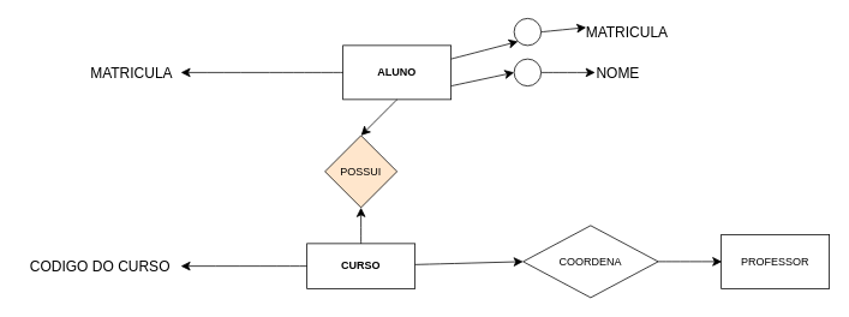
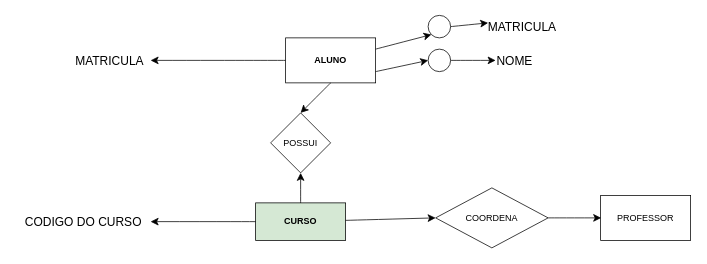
  <mxCell id="0" />
  <mxCell id="1" parent="0" />
  <mxCell id="2" value="&lt;font style=&quot;vertical-align: inherit;&quot; dir=&quot;auto&quot;&gt;&lt;font style=&quot;vertical-align: inherit;&quot; dir=&quot;auto&quot;&gt;ALUNO&lt;/font&gt;&lt;/font&gt;" style="rounded=0;whiteSpace=wrap;html=1;fontStyle=1" parent="1" vertex="1"><mxGeometry x="380" y="50" width="120" height="60" as="geometry" /></mxCell>
- <mxCell id="3" value="&lt;font style=&quot;vertical-align: inherit;&quot; dir=&quot;auto&quot;&gt;&lt;font style=&quot;vertical-align: inherit;&quot; dir=&quot;auto&quot;&gt;CURSO&lt;/font&gt;&lt;/font&gt;" style="rounded=0;whiteSpace=wrap;html=1;fontStyle=1" parent="1" vertex="1"><mxGeometry x="340" y="270" width="120" height="50" as="geometry" /></mxCell>
+ <mxCell id="3" value="&lt;font style=&quot;vertical-align: inherit;&quot; dir=&quot;auto&quot;&gt;&lt;font style=&quot;vertical-align: inherit;&quot; dir=&quot;auto&quot;&gt;CURSO&lt;/font&gt;&lt;/font&gt;" style="rounded=0;whiteSpace=wrap;html=1;fontStyle=1;fillColor=#d5e8d4;" parent="1" vertex="1"><mxGeometry x="340" y="270" width="120" height="50" as="geometry" /></mxCell>
  <mxCell id="4" value="&lt;font style=&quot;vertical-align: inherit;&quot; dir=&quot;auto&quot;&gt;&lt;font style=&quot;vertical-align: inherit;&quot; dir=&quot;auto&quot;&gt;COORDENA&lt;/font&gt;&lt;/font&gt;" style="rhombus;whiteSpace=wrap;html=1;" parent="1" vertex="1"><mxGeometry x="580" y="250" width="150" height="80" as="geometry" /></mxCell>
  <mxCell id="5" value="&lt;font style=&quot;vertical-align: inherit;&quot; dir=&quot;auto&quot;&gt;&lt;font style=&quot;vertical-align: inherit;&quot; dir=&quot;auto&quot;&gt;PROFESSOR&lt;/font&gt;&lt;/font&gt;" style="rounded=0;whiteSpace=wrap;html=1;" parent="1" vertex="1"><mxGeometry x="800" y="260" width="120" height="60" as="geometry" /></mxCell>
  <mxCell id="6" value="" style="endArrow=classic;html=1;rounded=0;fontSize=12;startSize=8;endSize=8;curved=1;entryX=0;entryY=0.5;entryDx=0;entryDy=0;" edge="1" parent="1" source="3" target="4"><mxGeometry width="50" height="50" relative="1" as="geometry"><mxPoint x="430" y="410" as="sourcePoint" /><mxPoint x="550" y="410" as="targetPoint" /></mxGeometry></mxCell>
  <mxCell id="7" value="" style="endArrow=classic;html=1;rounded=0;fontSize=12;startSize=8;endSize=8;curved=1;" edge="1" parent="1" source="4"><mxGeometry width="50" height="50" relative="1" as="geometry"><mxPoint x="730" y="340" as="sourcePoint" /><mxPoint x="800.711" y="290" as="targetPoint" /></mxGeometry></mxCell>
  <mxCell id="8" value="" style="ellipse;whiteSpace=wrap;html=1;aspect=fixed;" vertex="1" parent="1"><mxGeometry x="570" y="20" width="30" height="30" as="geometry" /></mxCell>
  <mxCell id="9" value="" style="ellipse;whiteSpace=wrap;html=1;aspect=fixed;" vertex="1" parent="1"><mxGeometry x="570" y="65" width="30" height="30" as="geometry" /></mxCell>
  <mxCell id="10" value="" style="endArrow=classic;html=1;rounded=0;fontSize=12;startSize=8;endSize=8;curved=1;exitX=1;exitY=0.25;exitDx=0;exitDy=0;entryX=0;entryY=1;entryDx=0;entryDy=0;" edge="1" parent="1" source="2" target="8"><mxGeometry width="50" height="50" relative="1" as="geometry"><mxPoint x="510" y="90" as="sourcePoint" /><mxPoint x="560" y="40" as="targetPoint" /></mxGeometry></mxCell>
  <mxCell id="11" value="" style="endArrow=classic;html=1;rounded=0;fontSize=12;startSize=8;endSize=8;curved=1;exitX=1;exitY=0.75;exitDx=0;exitDy=0;entryX=0;entryY=0.5;entryDx=0;entryDy=0;" edge="1" parent="1" source="2" target="9"><mxGeometry width="50" height="50" relative="1" as="geometry"><mxPoint x="700" y="380" as="sourcePoint" /><mxPoint x="750" y="330" as="targetPoint" /></mxGeometry></mxCell>
  <mxCell id="12" value="MATRICULA" style="text;html=1;align=center;verticalAlign=middle;resizable=0;points=[];autosize=1;strokeColor=none;fillColor=none;fontSize=16;" vertex="1" parent="1"><mxGeometry x="640" y="20" width="110" height="30" as="geometry" /></mxCell>
  <mxCell id="13" value="NOME" style="text;html=1;align=center;verticalAlign=middle;resizable=0;points=[];autosize=1;strokeColor=none;fillColor=none;fontSize=16;" vertex="1" parent="1"><mxGeometry x="650" y="65" width="70" height="30" as="geometry" /></mxCell>
  <mxCell id="14" value="" style="endArrow=classic;html=1;rounded=0;fontSize=12;startSize=8;endSize=8;curved=1;exitX=1;exitY=0.5;exitDx=0;exitDy=0;" edge="1" parent="1" source="8"><mxGeometry width="50" height="50" relative="1" as="geometry"><mxPoint x="600" y="80" as="sourcePoint" /><mxPoint x="650" y="30" as="targetPoint" /></mxGeometry></mxCell>
  <mxCell id="15" value="" style="endArrow=classic;html=1;rounded=0;fontSize=12;startSize=8;endSize=8;curved=1;exitX=1;exitY=0.5;exitDx=0;exitDy=0;" edge="1" parent="1" source="9"><mxGeometry width="50" height="50" relative="1" as="geometry"><mxPoint x="610" y="130" as="sourcePoint" /><mxPoint x="660" y="80" as="targetPoint" /></mxGeometry></mxCell>
  <mxCell id="16" value="" style="endArrow=classic;html=1;rounded=0;fontSize=12;startSize=8;endSize=8;curved=1;exitX=0.5;exitY=1;exitDx=0;exitDy=0;" edge="1" parent="1" source="2"><mxGeometry width="50" height="50" relative="1" as="geometry"><mxPoint x="360" y="170" as="sourcePoint" /><mxPoint x="400" y="150" as="targetPoint" /></mxGeometry></mxCell>
- <mxCell id="17" value="POSSUI" style="rhombus;whiteSpace=wrap;html=1;fillColor=#ffe6cc;" vertex="1" parent="1"><mxGeometry x="360" y="150" width="80" height="80" as="geometry" /></mxCell>
+ <mxCell id="17" value="POSSUI" style="rhombus;whiteSpace=wrap;html=1;" vertex="1" parent="1"><mxGeometry x="360" y="150" width="80" height="80" as="geometry" /></mxCell>
  <mxCell id="18" style="edgeStyle=none;curved=1;rounded=0;orthogonalLoop=1;jettySize=auto;html=1;exitX=0.5;exitY=1;exitDx=0;exitDy=0;fontSize=12;startSize=8;endSize=8;" edge="1" parent="1" source="17" target="17"><mxGeometry relative="1" as="geometry" /></mxCell>
  <mxCell id="19" value="" style="endArrow=classic;html=1;rounded=0;fontSize=12;startSize=8;endSize=8;curved=1;exitX=0.5;exitY=0;exitDx=0;exitDy=0;" edge="1" parent="1" source="3"><mxGeometry width="50" height="50" relative="1" as="geometry"><mxPoint x="350" y="280" as="sourcePoint" /><mxPoint x="400" y="230" as="targetPoint" /></mxGeometry></mxCell>
  <mxCell id="20" value="" style="endArrow=classic;html=1;rounded=0;fontSize=12;startSize=8;endSize=8;curved=1;exitX=0;exitY=0.5;exitDx=0;exitDy=0;" edge="1" parent="1" source="2"><mxGeometry width="50" height="50" relative="1" as="geometry"><mxPoint x="180" y="90" as="sourcePoint" /><mxPoint x="200" y="80" as="targetPoint" /></mxGeometry></mxCell>
  <mxCell id="21" value="MATRICULA" style="text;html=1;align=center;verticalAlign=middle;resizable=0;points=[];autosize=1;strokeColor=none;fillColor=none;fontSize=16;" vertex="1" parent="1"><mxGeometry x="90" y="65" width="110" height="30" as="geometry" /></mxCell>
  <mxCell id="22" value="" style="endArrow=classic;html=1;rounded=0;fontSize=12;startSize=8;endSize=8;curved=1;exitX=0;exitY=0.5;exitDx=0;exitDy=0;" edge="1" parent="1" source="3"><mxGeometry width="50" height="50" relative="1" as="geometry"><mxPoint x="180" y="340" as="sourcePoint" /><mxPoint x="200" y="295" as="targetPoint" /></mxGeometry></mxCell>
  <mxCell id="23" value="CODIGO DO CURSO" style="text;html=1;align=center;verticalAlign=middle;resizable=0;points=[];autosize=1;strokeColor=none;fillColor=none;fontSize=16;" vertex="1" parent="1"><mxGeometry x="20" y="280" width="180" height="30" as="geometry" /></mxCell>
